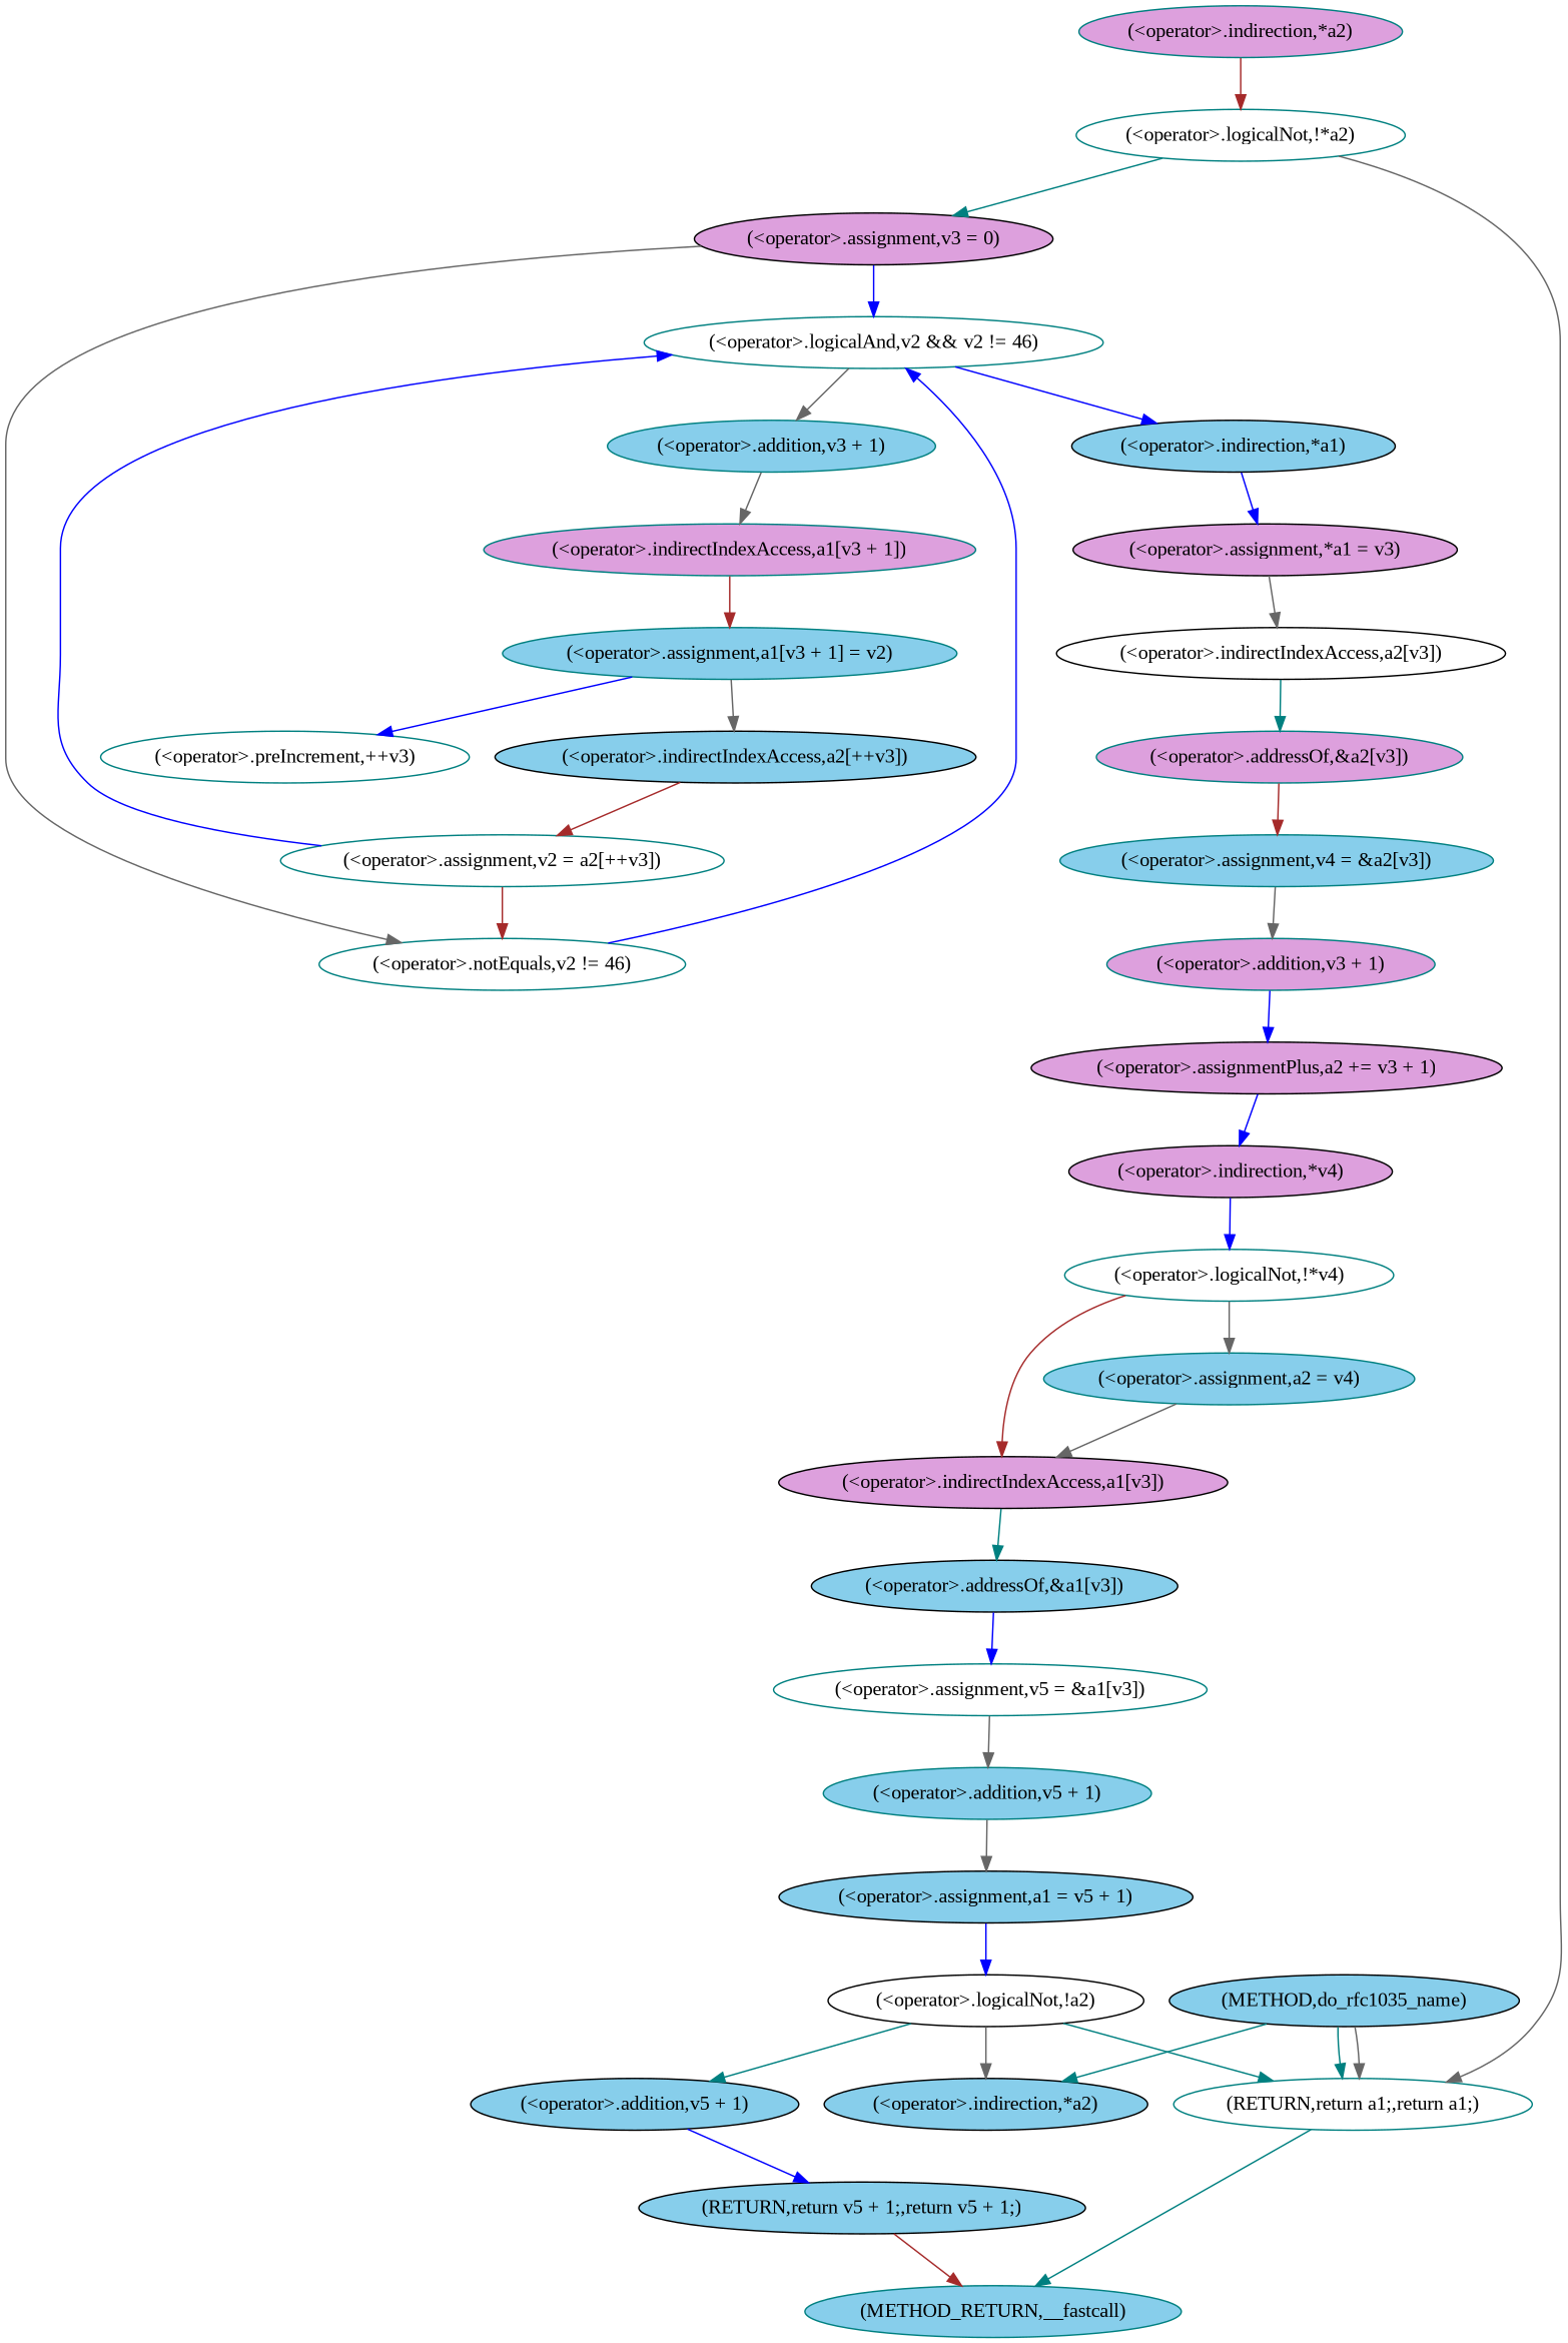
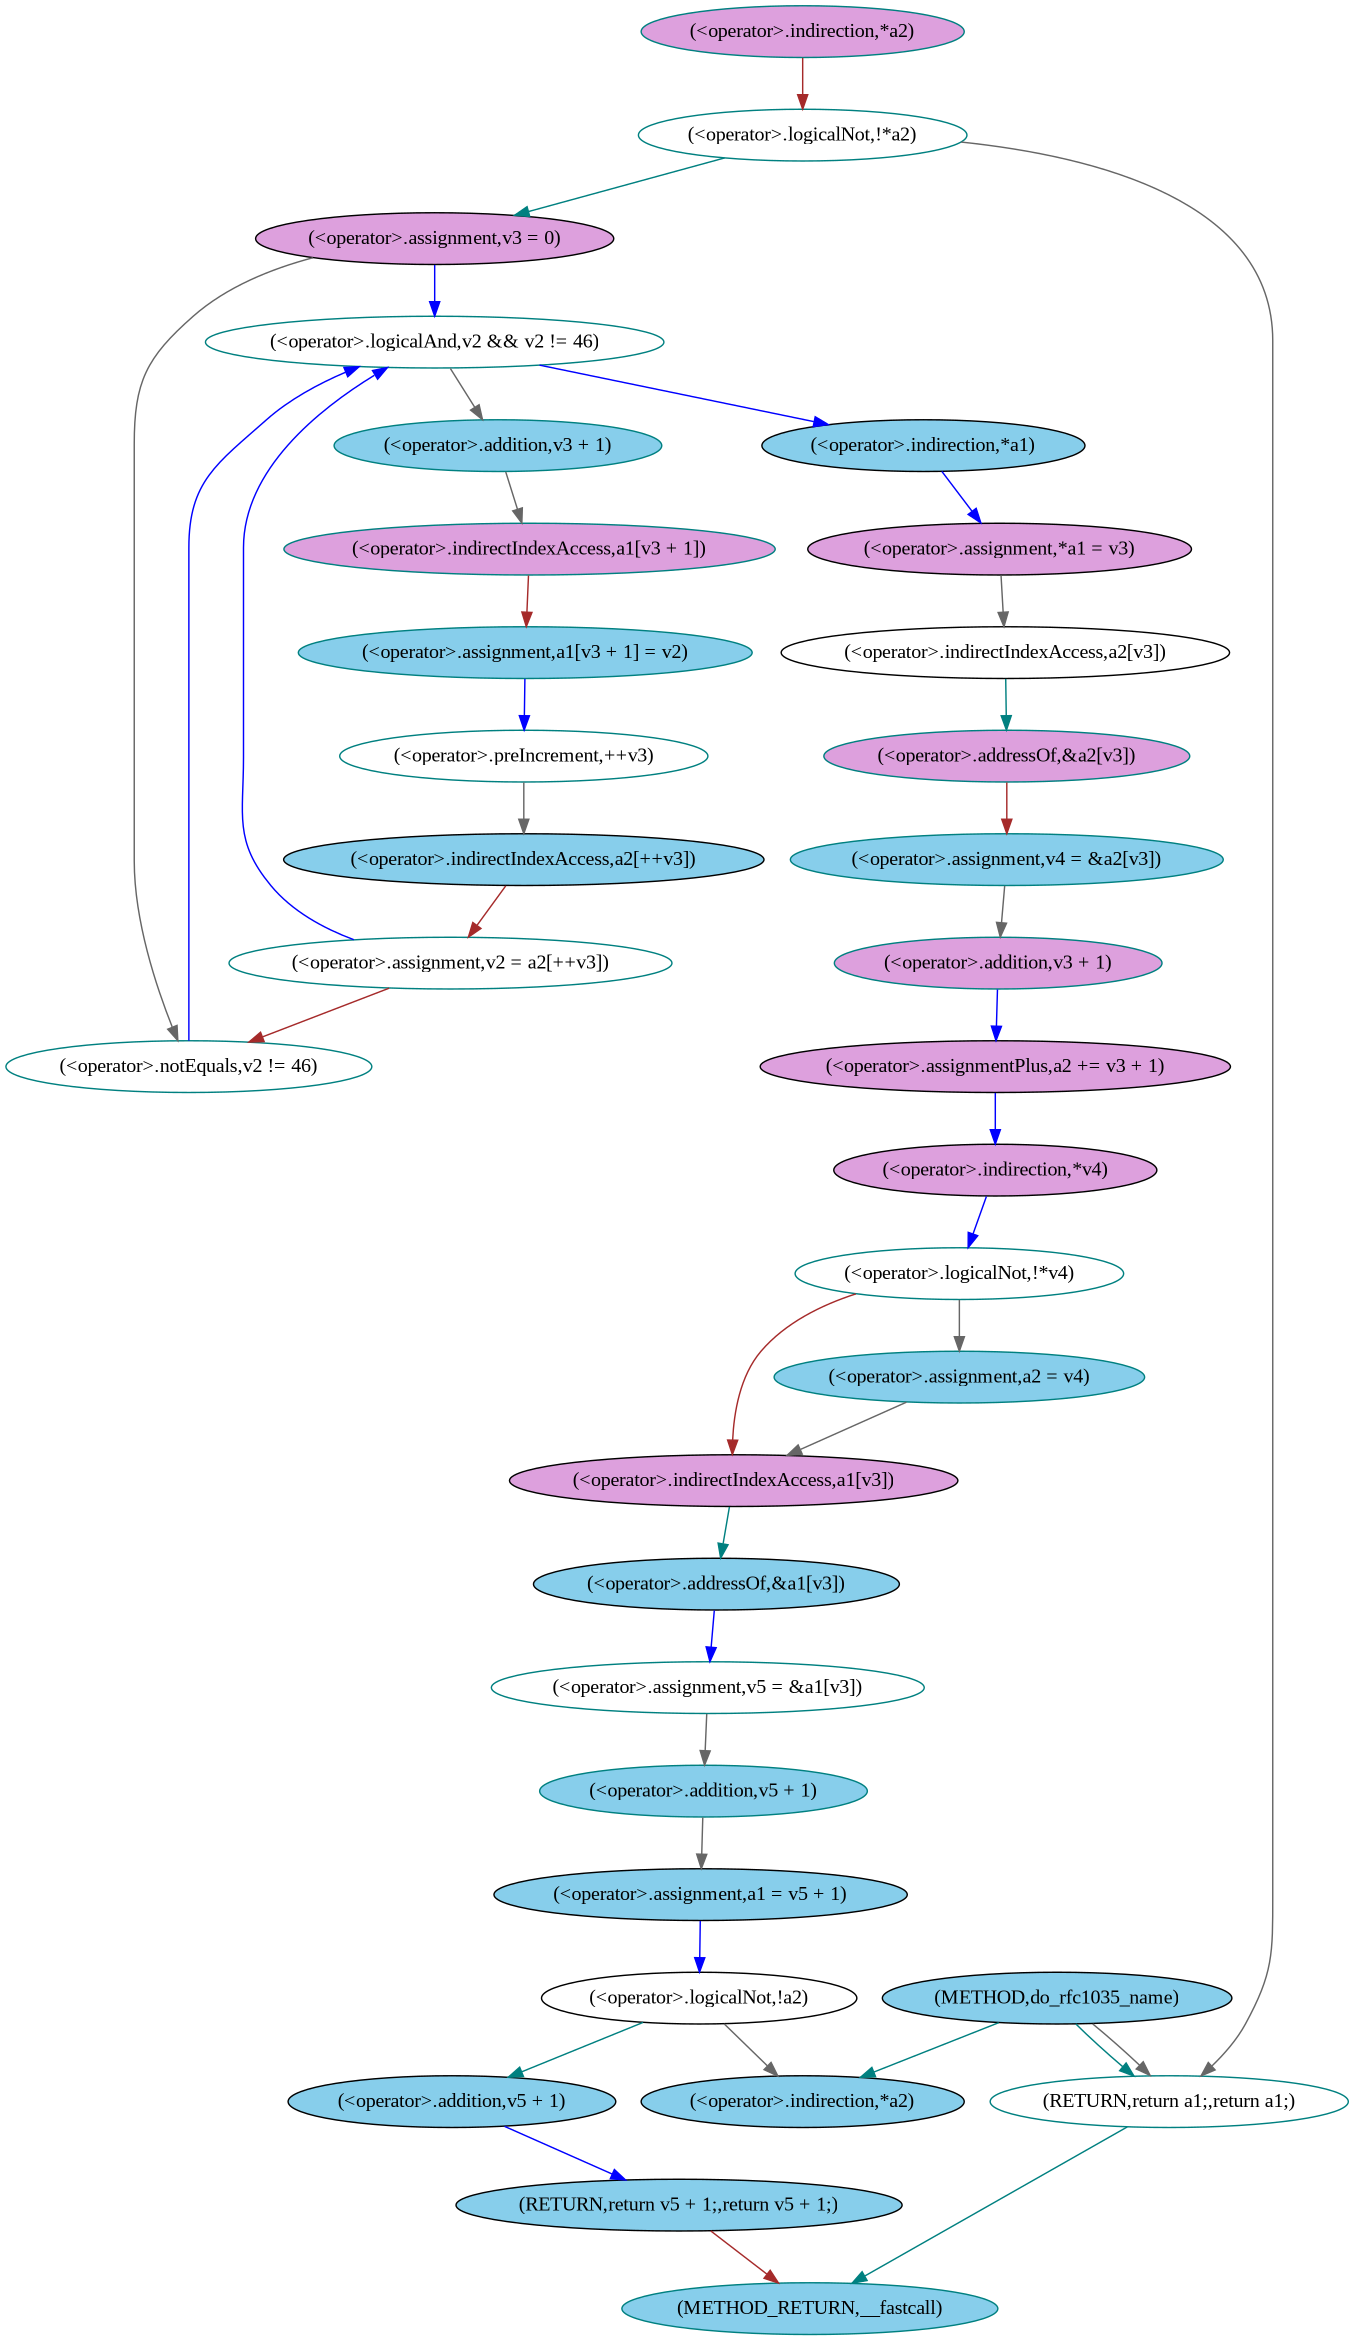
  digraph {
    fontname="Liberation Serif"
    node [color=teal fillcolor=skyblue fontname="Liberation Serif" style=filled]
    edge [color=gray40 fontname="Liberation Serif"]
    n1 [fillcolor=plum label="(<operator>.indirection,*a2)"]
    n2 [fillcolor=white label="(<operator>.logicalNot,!*a2)"]
    n3 [color=black label="(<operator>.indirection,*a2)"]
    n4 [color=black fillcolor=plum label="(<operator>.assignment,v3 = 0)"]
    n5 [fillcolor=white label="(RETURN,return a1;,return a1;)"]
    n6 [fillcolor=white label="(<operator>.logicalAnd,v2 && v2 != 46)"]
    n7 [fillcolor=white label="(<operator>.notEquals,v2 != 46)"]
    n8 [label="(METHOD_RETURN,__fastcall)"]
    n9 [label="(<operator>.addition,v3 + 1)"]
    n10 [color=black label="(<operator>.indirection,*a1)"]
    n11 [fillcolor=plum label="(<operator>.indirectIndexAccess,a1[v3 + 1])"]
    n12 [color=black fillcolor=plum label="(<operator>.assignment,*a1 = v3)"]
    n13 [label="(<operator>.assignment,a1[v3 + 1] = v2)"]
    n14 [fillcolor=white label="(<operator>.preIncrement,++v3)"]
    n15 [color=black label="(<operator>.indirectIndexAccess,a2[++v3])"]
    n16 [fillcolor=white label="(<operator>.assignment,v2 = a2[++v3])"]
    n17 [color=black fillcolor=white label="(<operator>.indirectIndexAccess,a2[v3])"]
    n18 [fillcolor=plum label="(<operator>.addressOf,&a2[v3])"]
    n19 [label="(<operator>.assignment,v4 = &a2[v3])"]
    n20 [fillcolor=plum label="(<operator>.addition,v3 + 1)"]
    n21 [color=black fillcolor=plum label="(<operator>.assignmentPlus,a2 += v3 + 1)"]
    n22 [color=black fillcolor=plum label="(<operator>.indirection,*v4)"]
    n23 [fillcolor=white label="(<operator>.logicalNot,!*v4)"]
    n24 [label="(<operator>.assignment,a2 = v4)"]
    n25 [color=black fillcolor=plum label="(<operator>.indirectIndexAccess,a1[v3])"]
    n26 [color=black label="(<operator>.addressOf,&a1[v3])"]
    n27 [fillcolor=white label="(<operator>.assignment,v5 = &a1[v3])"]
    n28 [label="(<operator>.addition,v5 + 1)"]
    n29 [color=black label="(<operator>.assignment,a1 = v5 + 1)"]
    n30 [color=black fillcolor=white label="(<operator>.logicalNot,!a2)"]
    n31 [color=black label="(<operator>.addition,v5 + 1)"]
    n32 [color=black label="(RETURN,return v5 + 1;,return v5 + 1;)"]
    n33 [color=black label="(METHOD,do_rfc1035_name)"]
    n1 -> n2 [color=brown]
    n2 -> n4 [color=teal]
    n2 -> n5
    n4 -> n6 [color=blue]
    n4 -> n7
    n5 -> n8 [color=teal]
    n6 -> n9
    n6 -> n10 [color=blue]
    n7 -> n6 [color=blue]
    n9 -> n11
    n10 -> n12 [color=blue]
    n11 -> n13 [color=brown]
    n12 -> n17
    n13 -> n14 [color=blue]
-   n13 -> n15
+   n14 -> n15
    n15 -> n16 [color=brown]
    n16 -> n6 [color=blue]
    n16 -> n7 [color=brown]
    n17 -> n18 [color=teal]
    n18 -> n19 [color=brown]
    n19 -> n20
    n20 -> n21 [color=blue]
    n21 -> n22 [color=blue]
    n22 -> n23 [color=blue]
    n23 -> n24
    n23 -> n25 [color=brown]
    n24 -> n25
    n25 -> n26 [color=teal]
    n26 -> n27 [color=blue]
    n27 -> n28
    n28 -> n29
    n29 -> n30 [color=blue]
    n30 -> n3
-   n30 -> n5 [color=teal]
    n30 -> n31 [color=teal]
    n31 -> n32 [color=blue]
    n32 -> n8 [color=brown]
    n33 -> n3 [color=teal]
    n33 -> n5 [color=teal]
    n33 -> n5
  }
